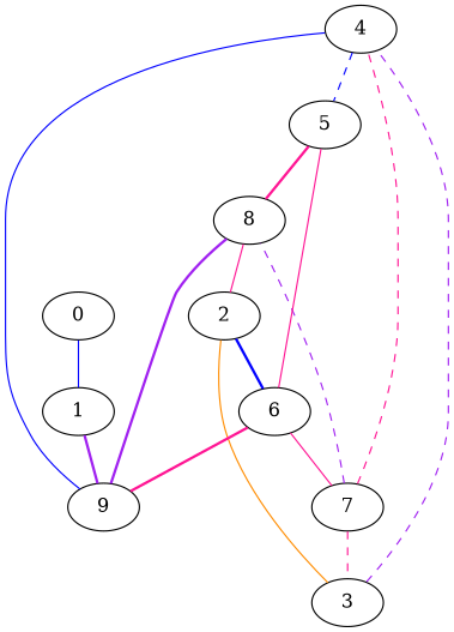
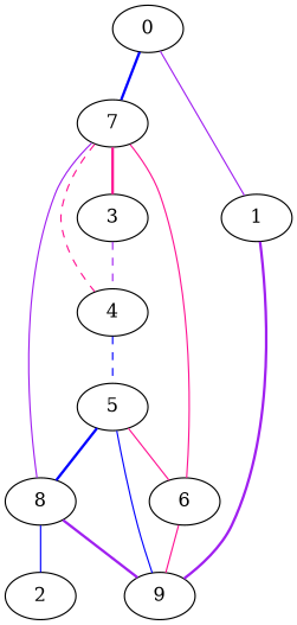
  graph {
    edge [color=deeppink style=solid]
    0
    1
    7
    9
    3
    4
    8
    2
    6
    5
-   0 -- 1 [color=blue]
+   0 -- 1 [color=purple]
+   0 -- 7 [color=blue style=bold]
    1 -- 9 [color=purple style=bold]
-   7 -- 3 [style=dashed]
+   7 -- 3 [style=bold]
    7 -- 4 [style=dashed]
-   7 -- 8 [color=purple style=dashed]
+   7 -- 8 [color=purple]
    3 -- 4 [color=purple style=dashed]
    4 -- 5 [color=blue style=dashed]
    8 -- 9 [color=purple style=bold]
-   8 -- 2
-   2 -- 3 [color=darkorange]
-   2 -- 6 [color=blue style=bold]
+   8 -- 2 [color=blue]
    6 -- 7
-   6 -- 9 [style=bold]
-   4 -- 9 [color=blue]
-   5 -- 8 [style=bold]
+   6 -- 9
+   5 -- 9 [color=blue]
+   5 -- 8 [color=blue style=bold]
    5 -- 6
  }
